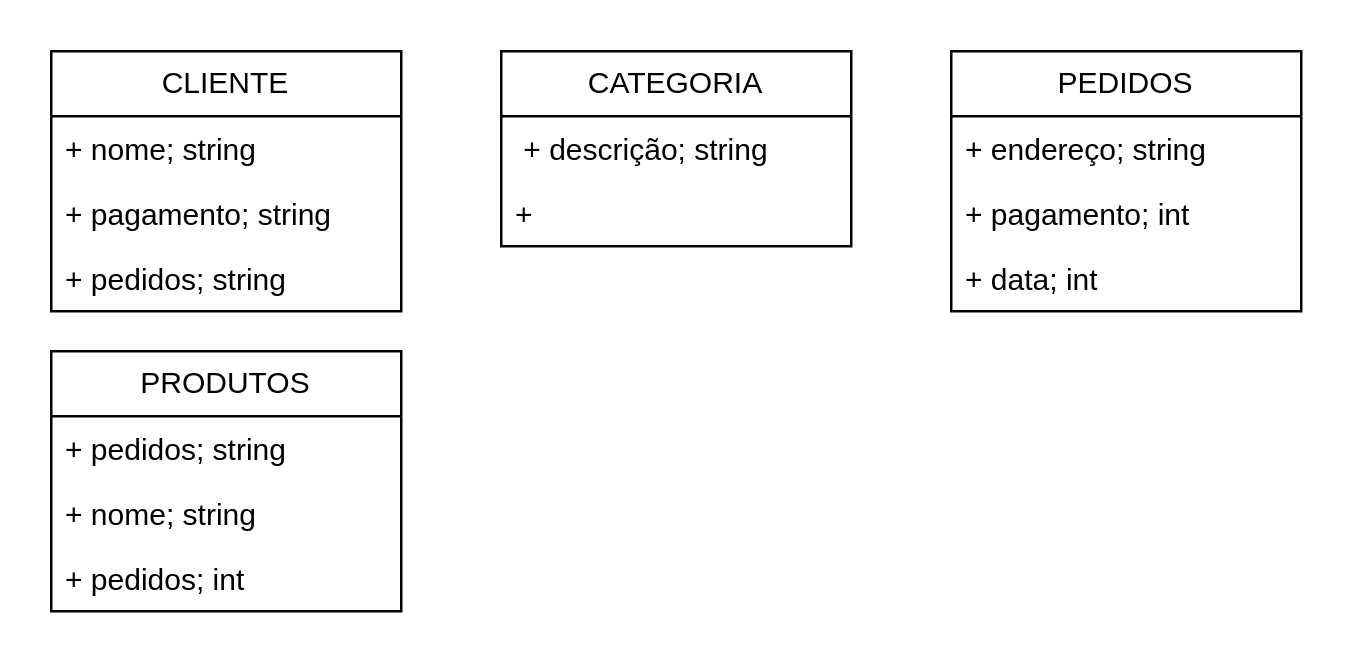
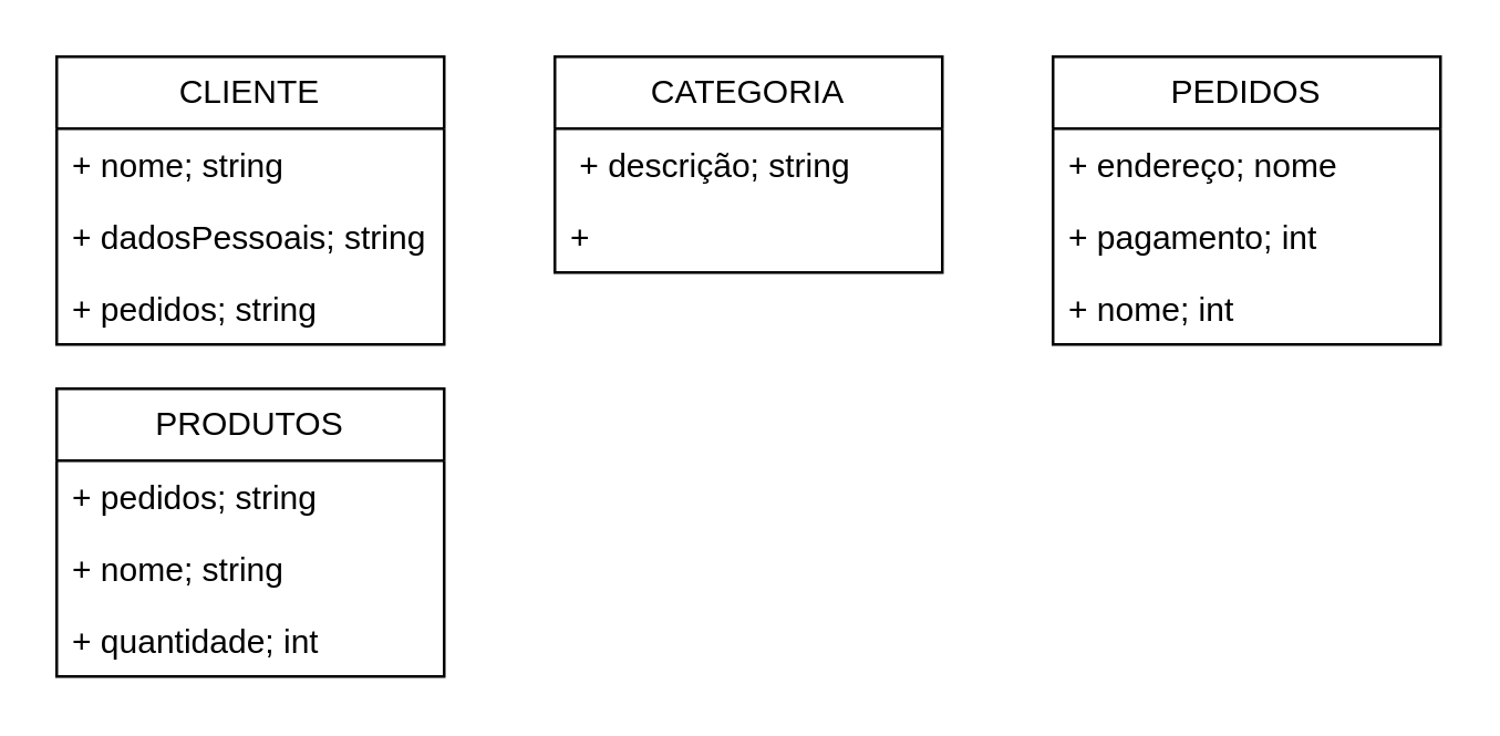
  <mxCell id="0" />
  <mxCell id="1" parent="0" />
  <mxCell id="2" value="CLIENTE" style="swimlane;fontStyle=0;childLayout=stackLayout;horizontal=1;startSize=26;fillColor=none;horizontalStack=0;resizeParent=1;resizeParentMax=0;resizeLast=0;collapsible=1;marginBottom=0;whiteSpace=wrap;html=1;" vertex="1" parent="1"><mxGeometry x="20" y="20" width="140" height="104" as="geometry" /></mxCell>
  <mxCell id="3" value="+ nome; string" style="text;strokeColor=none;fillColor=none;align=left;verticalAlign=top;spacingLeft=4;spacingRight=4;overflow=hidden;rotatable=0;points=[[0,0.5],[1,0.5]];portConstraint=eastwest;whiteSpace=wrap;html=1;" vertex="1" parent="2"><mxGeometry y="26" width="140" height="26" as="geometry" /></mxCell>
- <mxCell id="4" value="+ pagamento; string" style="text;strokeColor=none;fillColor=none;align=left;verticalAlign=top;spacingLeft=4;spacingRight=4;overflow=hidden;rotatable=0;points=[[0,0.5],[1,0.5]];portConstraint=eastwest;whiteSpace=wrap;html=1;" vertex="1" parent="2"><mxGeometry y="52" width="140" height="26" as="geometry" /></mxCell>
+ <mxCell id="4" value="+ dadosPessoais; string" style="text;strokeColor=none;fillColor=none;align=left;verticalAlign=top;spacingLeft=4;spacingRight=4;overflow=hidden;rotatable=0;points=[[0,0.5],[1,0.5]];portConstraint=eastwest;whiteSpace=wrap;html=1;" vertex="1" parent="2"><mxGeometry y="52" width="140" height="26" as="geometry" /></mxCell>
  <mxCell id="5" value="+ pedidos; string" style="text;strokeColor=none;fillColor=none;align=left;verticalAlign=top;spacingLeft=4;spacingRight=4;overflow=hidden;rotatable=0;points=[[0,0.5],[1,0.5]];portConstraint=eastwest;whiteSpace=wrap;html=1;" vertex="1" parent="2"><mxGeometry y="78" width="140" height="26" as="geometry" /></mxCell>
  <mxCell id="6" value="CATEGORIA" style="swimlane;fontStyle=0;childLayout=stackLayout;horizontal=1;startSize=26;fillColor=none;horizontalStack=0;resizeParent=1;resizeParentMax=0;resizeLast=0;collapsible=1;marginBottom=0;whiteSpace=wrap;html=1;" vertex="1" parent="1"><mxGeometry x="200" y="20" width="140" height="78" as="geometry" /></mxCell>
  <mxCell id="7" value="&amp;nbsp;+ descrição; string" style="text;strokeColor=none;fillColor=none;align=left;verticalAlign=top;spacingLeft=4;spacingRight=4;overflow=hidden;rotatable=0;points=[[0,0.5],[1,0.5]];portConstraint=eastwest;whiteSpace=wrap;html=1;" vertex="1" parent="6"><mxGeometry y="26" width="140" height="26" as="geometry" /></mxCell>
  <mxCell id="8" value="+" style="text;strokeColor=none;fillColor=none;align=left;verticalAlign=top;spacingLeft=4;spacingRight=4;overflow=hidden;rotatable=0;points=[[0,0.5],[1,0.5]];portConstraint=eastwest;whiteSpace=wrap;html=1;" vertex="1" parent="6"><mxGeometry y="52" width="140" height="26" as="geometry" /></mxCell>
  <mxCell id="9" value="PEDIDOS" style="swimlane;fontStyle=0;childLayout=stackLayout;horizontal=1;startSize=26;fillColor=none;horizontalStack=0;resizeParent=1;resizeParentMax=0;resizeLast=0;collapsible=1;marginBottom=0;whiteSpace=wrap;html=1;" vertex="1" parent="1"><mxGeometry x="380" y="20" width="140" height="104" as="geometry" /></mxCell>
- <mxCell id="10" value="+ endereço; string" style="text;strokeColor=none;fillColor=none;align=left;verticalAlign=top;spacingLeft=4;spacingRight=4;overflow=hidden;rotatable=0;points=[[0,0.5],[1,0.5]];portConstraint=eastwest;whiteSpace=wrap;html=1;" vertex="1" parent="9"><mxGeometry y="26" width="140" height="26" as="geometry" /></mxCell>
+ <mxCell id="10" value="+ endereço; nome" style="text;strokeColor=none;fillColor=none;align=left;verticalAlign=top;spacingLeft=4;spacingRight=4;overflow=hidden;rotatable=0;points=[[0,0.5],[1,0.5]];portConstraint=eastwest;whiteSpace=wrap;html=1;" vertex="1" parent="9"><mxGeometry y="26" width="140" height="26" as="geometry" /></mxCell>
  <mxCell id="11" value="+ pagamento; int" style="text;strokeColor=none;fillColor=none;align=left;verticalAlign=top;spacingLeft=4;spacingRight=4;overflow=hidden;rotatable=0;points=[[0,0.5],[1,0.5]];portConstraint=eastwest;whiteSpace=wrap;html=1;" vertex="1" parent="9"><mxGeometry y="52" width="140" height="26" as="geometry" /></mxCell>
- <mxCell id="12" value="+ data; int" style="text;strokeColor=none;fillColor=none;align=left;verticalAlign=top;spacingLeft=4;spacingRight=4;overflow=hidden;rotatable=0;points=[[0,0.5],[1,0.5]];portConstraint=eastwest;whiteSpace=wrap;html=1;" vertex="1" parent="9"><mxGeometry y="78" width="140" height="26" as="geometry" /></mxCell>
+ <mxCell id="12" value="+ nome; int" style="text;strokeColor=none;fillColor=none;align=left;verticalAlign=top;spacingLeft=4;spacingRight=4;overflow=hidden;rotatable=0;points=[[0,0.5],[1,0.5]];portConstraint=eastwest;whiteSpace=wrap;html=1;" vertex="1" parent="9"><mxGeometry y="78" width="140" height="26" as="geometry" /></mxCell>
  <mxCell id="13" value="PRODUTOS" style="swimlane;fontStyle=0;childLayout=stackLayout;horizontal=1;startSize=26;fillColor=none;horizontalStack=0;resizeParent=1;resizeParentMax=0;resizeLast=0;collapsible=1;marginBottom=0;whiteSpace=wrap;html=1;" vertex="1" parent="1"><mxGeometry x="20" y="140" width="140" height="104" as="geometry" /></mxCell>
  <mxCell id="14" value="+ pedidos; string" style="text;strokeColor=none;fillColor=none;align=left;verticalAlign=top;spacingLeft=4;spacingRight=4;overflow=hidden;rotatable=0;points=[[0,0.5],[1,0.5]];portConstraint=eastwest;whiteSpace=wrap;html=1;" vertex="1" parent="13"><mxGeometry y="26" width="140" height="26" as="geometry" /></mxCell>
  <mxCell id="15" value="+ nome; string" style="text;strokeColor=none;fillColor=none;align=left;verticalAlign=top;spacingLeft=4;spacingRight=4;overflow=hidden;rotatable=0;points=[[0,0.5],[1,0.5]];portConstraint=eastwest;whiteSpace=wrap;html=1;" vertex="1" parent="13"><mxGeometry y="52" width="140" height="26" as="geometry" /></mxCell>
- <mxCell id="16" value="+ pedidos; int" style="text;strokeColor=none;fillColor=none;align=left;verticalAlign=top;spacingLeft=4;spacingRight=4;overflow=hidden;rotatable=0;points=[[0,0.5],[1,0.5]];portConstraint=eastwest;whiteSpace=wrap;html=1;" vertex="1" parent="13"><mxGeometry y="78" width="140" height="26" as="geometry" /></mxCell>
+ <mxCell id="16" value="+ quantidade; int" style="text;strokeColor=none;fillColor=none;align=left;verticalAlign=top;spacingLeft=4;spacingRight=4;overflow=hidden;rotatable=0;points=[[0,0.5],[1,0.5]];portConstraint=eastwest;whiteSpace=wrap;html=1;" vertex="1" parent="13"><mxGeometry y="78" width="140" height="26" as="geometry" /></mxCell>
